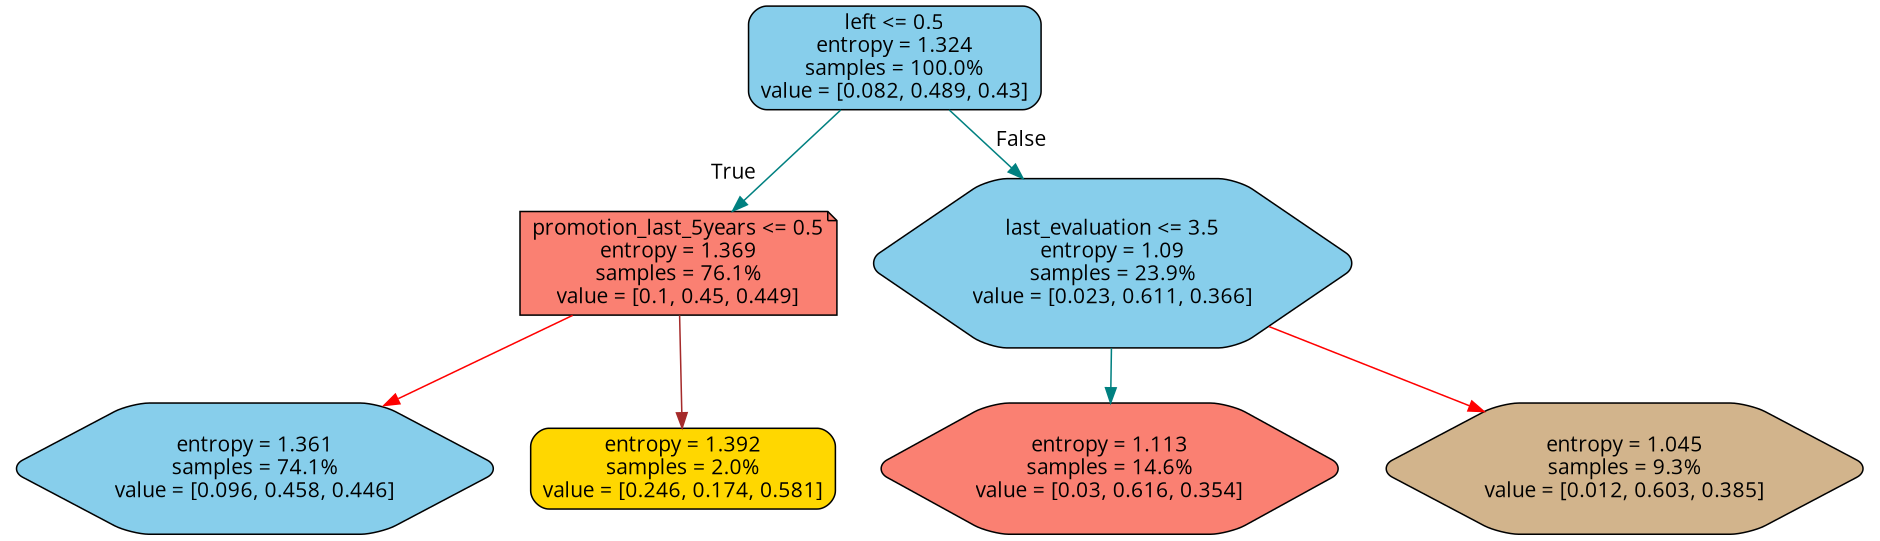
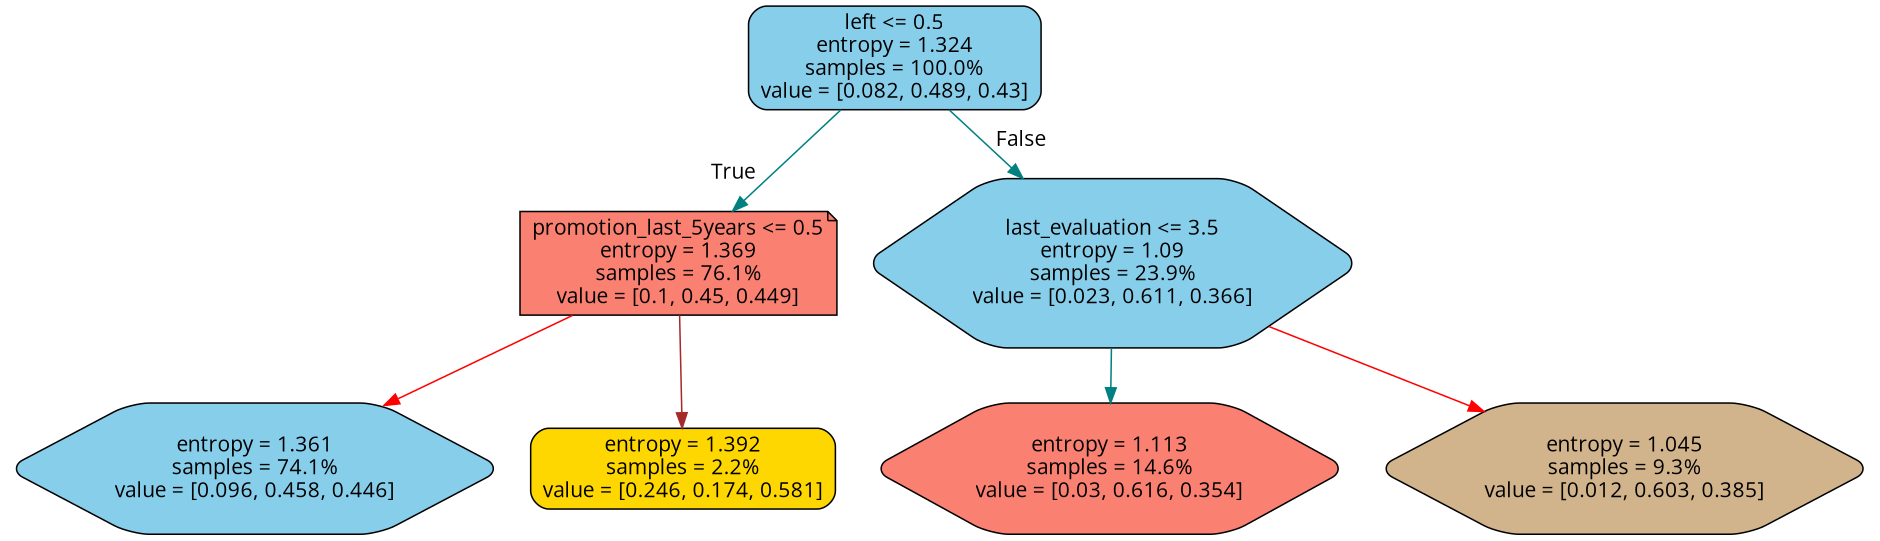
  digraph {
    ranksep=equally
    splines=polyline
    fontname="Open Sans"
    node [color=black fontname="Open Sans" shape=hexagon style="rounded,filled" fillcolor=skyblue]
    edge [fontname="Open Sans" color=teal]
    n1 [label="left <= 0.5\nentropy = 1.324\nsamples = 100.0%\nvalue = [0.082, 0.489, 0.43]" shape=box]
    n2 [label="promotion_last_5years <= 0.5\nentropy = 1.369\nsamples = 76.1%\nvalue = [0.1, 0.45, 0.449]" shape=note fillcolor=salmon]
    n3 [label="last_evaluation <= 3.5\nentropy = 1.09\nsamples = 23.9%\nvalue = [0.023, 0.611, 0.366]"]
    n4 [label="entropy = 1.361\nsamples = 74.1%\nvalue = [0.096, 0.458, 0.446]"]
-   n5 [label="entropy = 1.392\nsamples = 2.0%\nvalue = [0.246, 0.174, 0.581]" shape=box fillcolor=gold]
+   n5 [label="entropy = 1.392\nsamples = 2.2%\nvalue = [0.246, 0.174, 0.581]" shape=box fillcolor=gold]
    n6 [label="entropy = 1.113\nsamples = 14.6%\nvalue = [0.03, 0.616, 0.354]" fillcolor=salmon]
    n7 [label="entropy = 1.045\nsamples = 9.3%\nvalue = [0.012, 0.603, 0.385]" fillcolor=tan]
    subgraph sub_1 {
      rank=same
      n1
    }
    subgraph sub_2 {
      rank=same
      n2
      n3
    }
    subgraph sub_3 {
      rank=same
      n4
      n5
      n6
      n7
    }
    n1 -> n2 [headlabel=True labelangle=45 labeldistance=2.5]
    n1 -> n3 [headlabel=False labelangle=-45 labeldistance=2.5]
    n2 -> n4 [color=red]
    n2 -> n5 [color=brown]
    n3 -> n6
    n3 -> n7 [color=red]
  }
